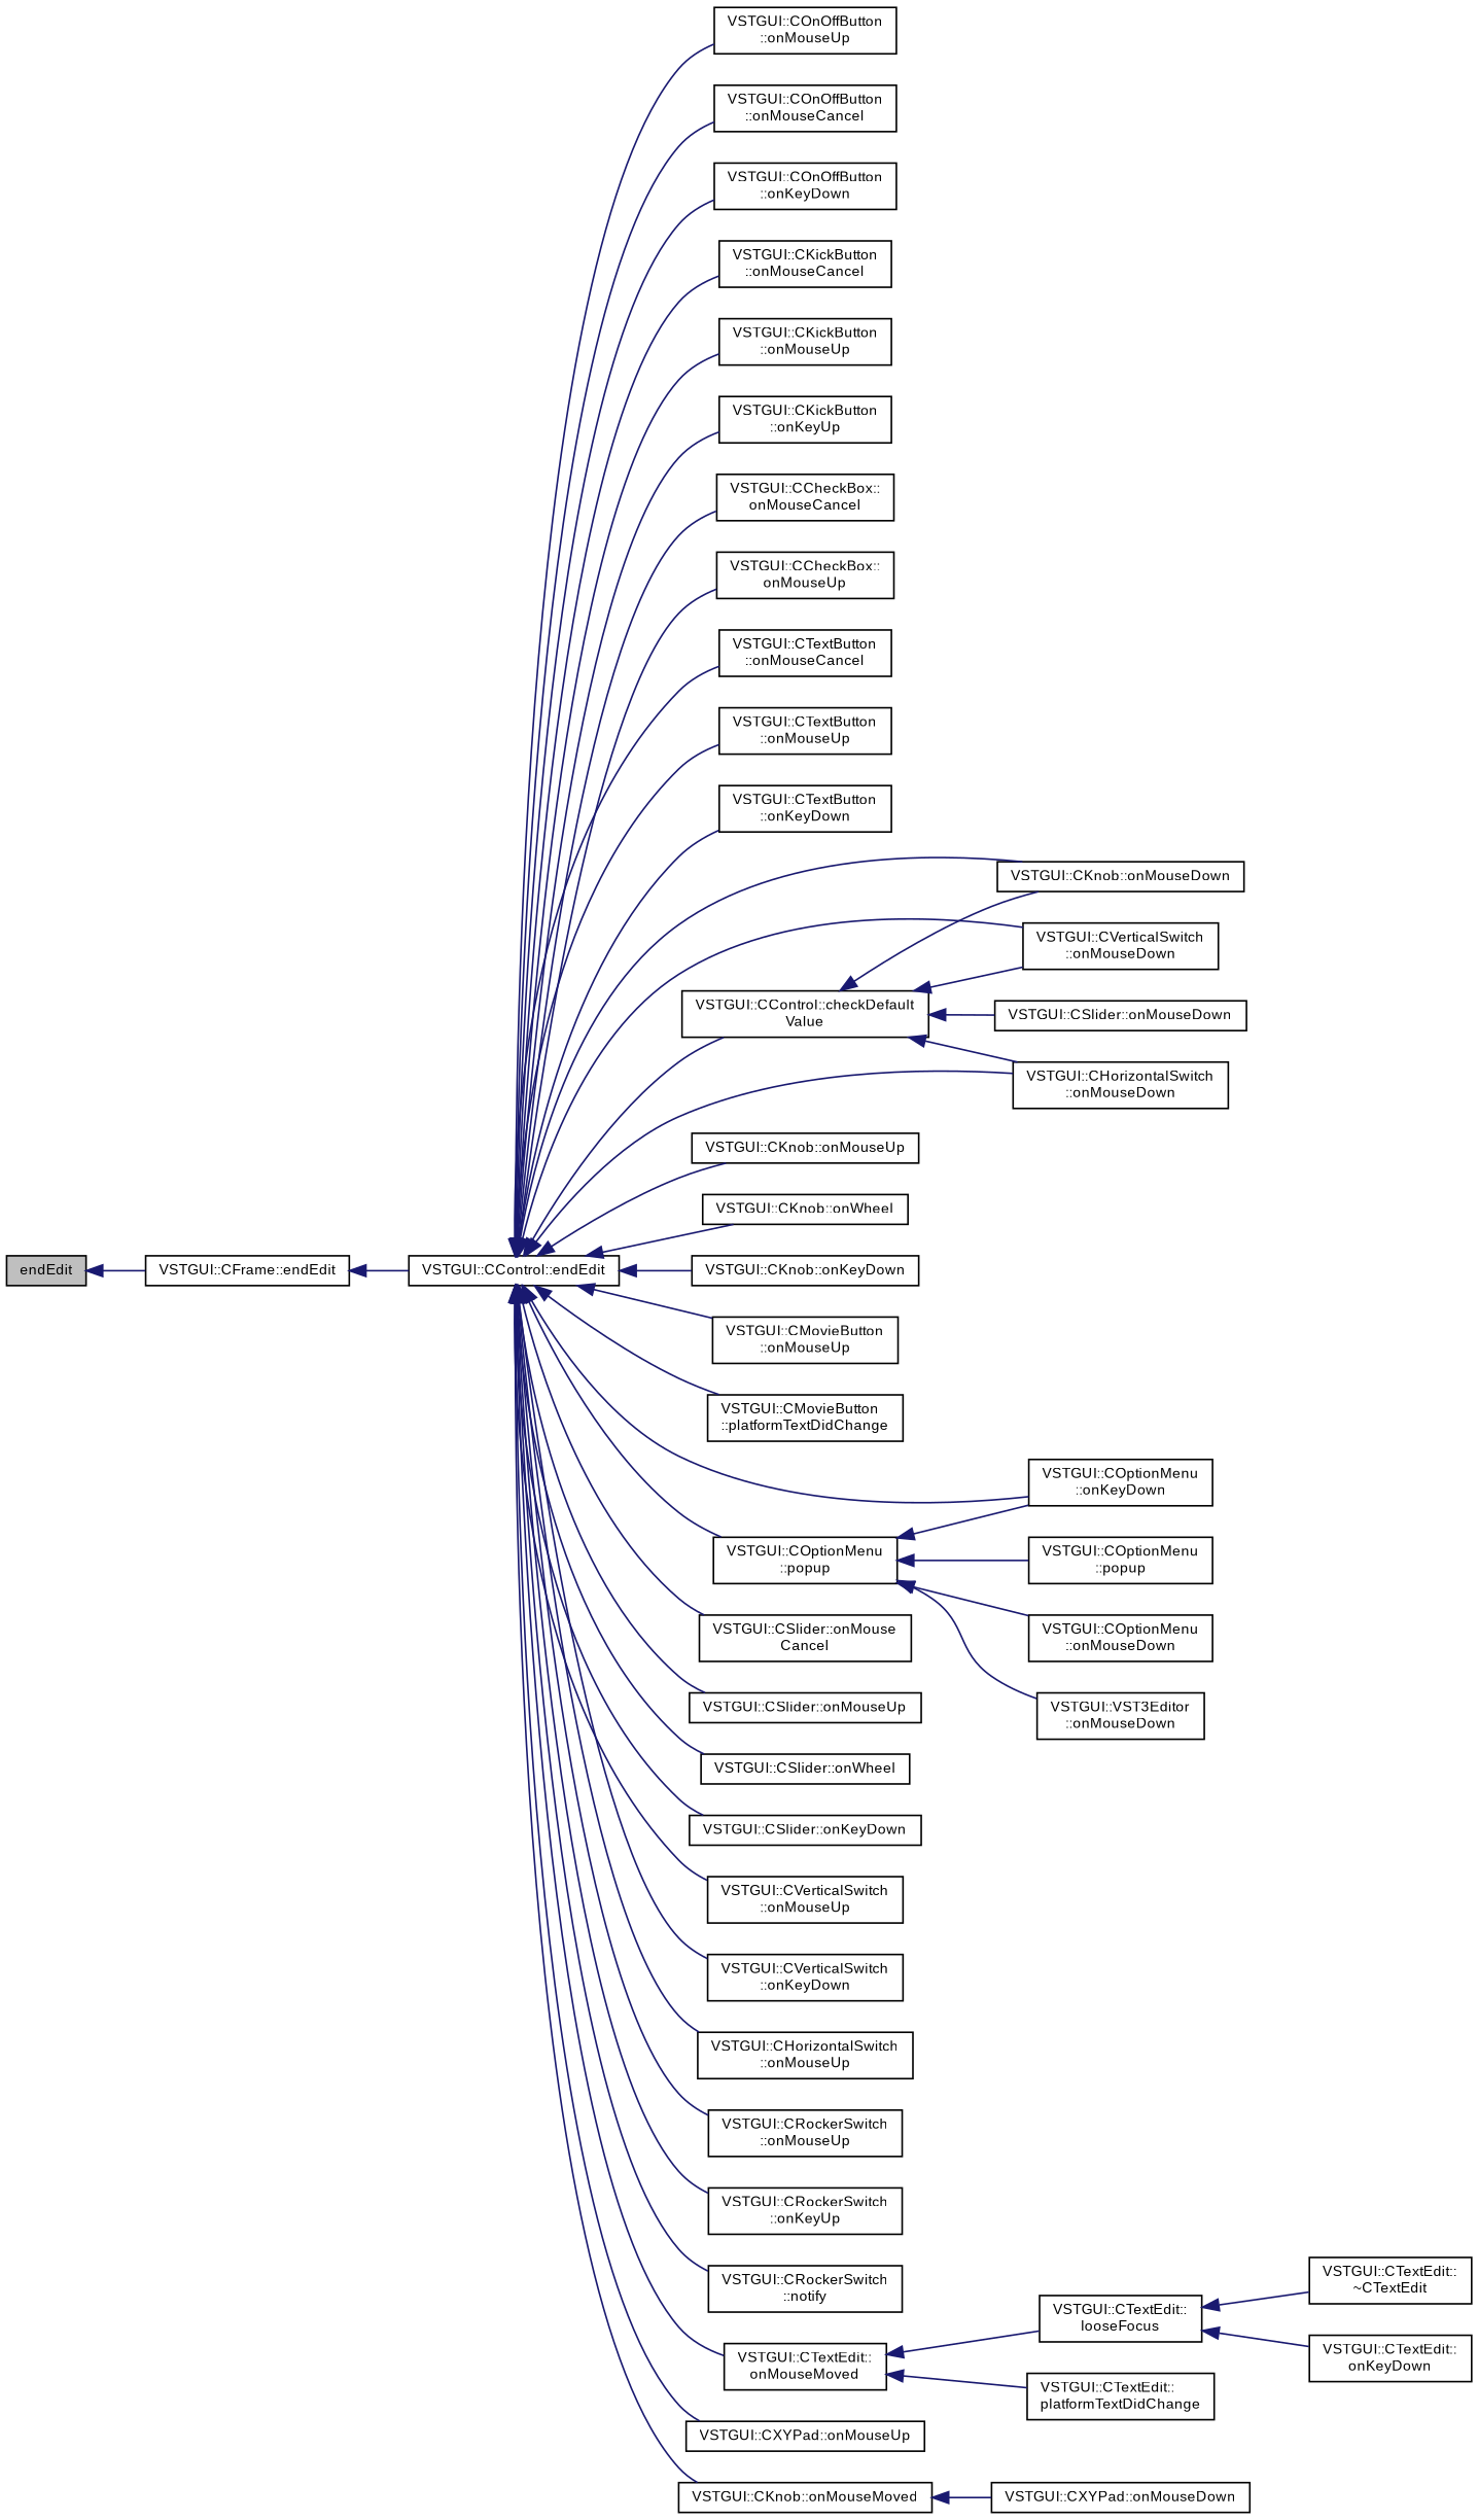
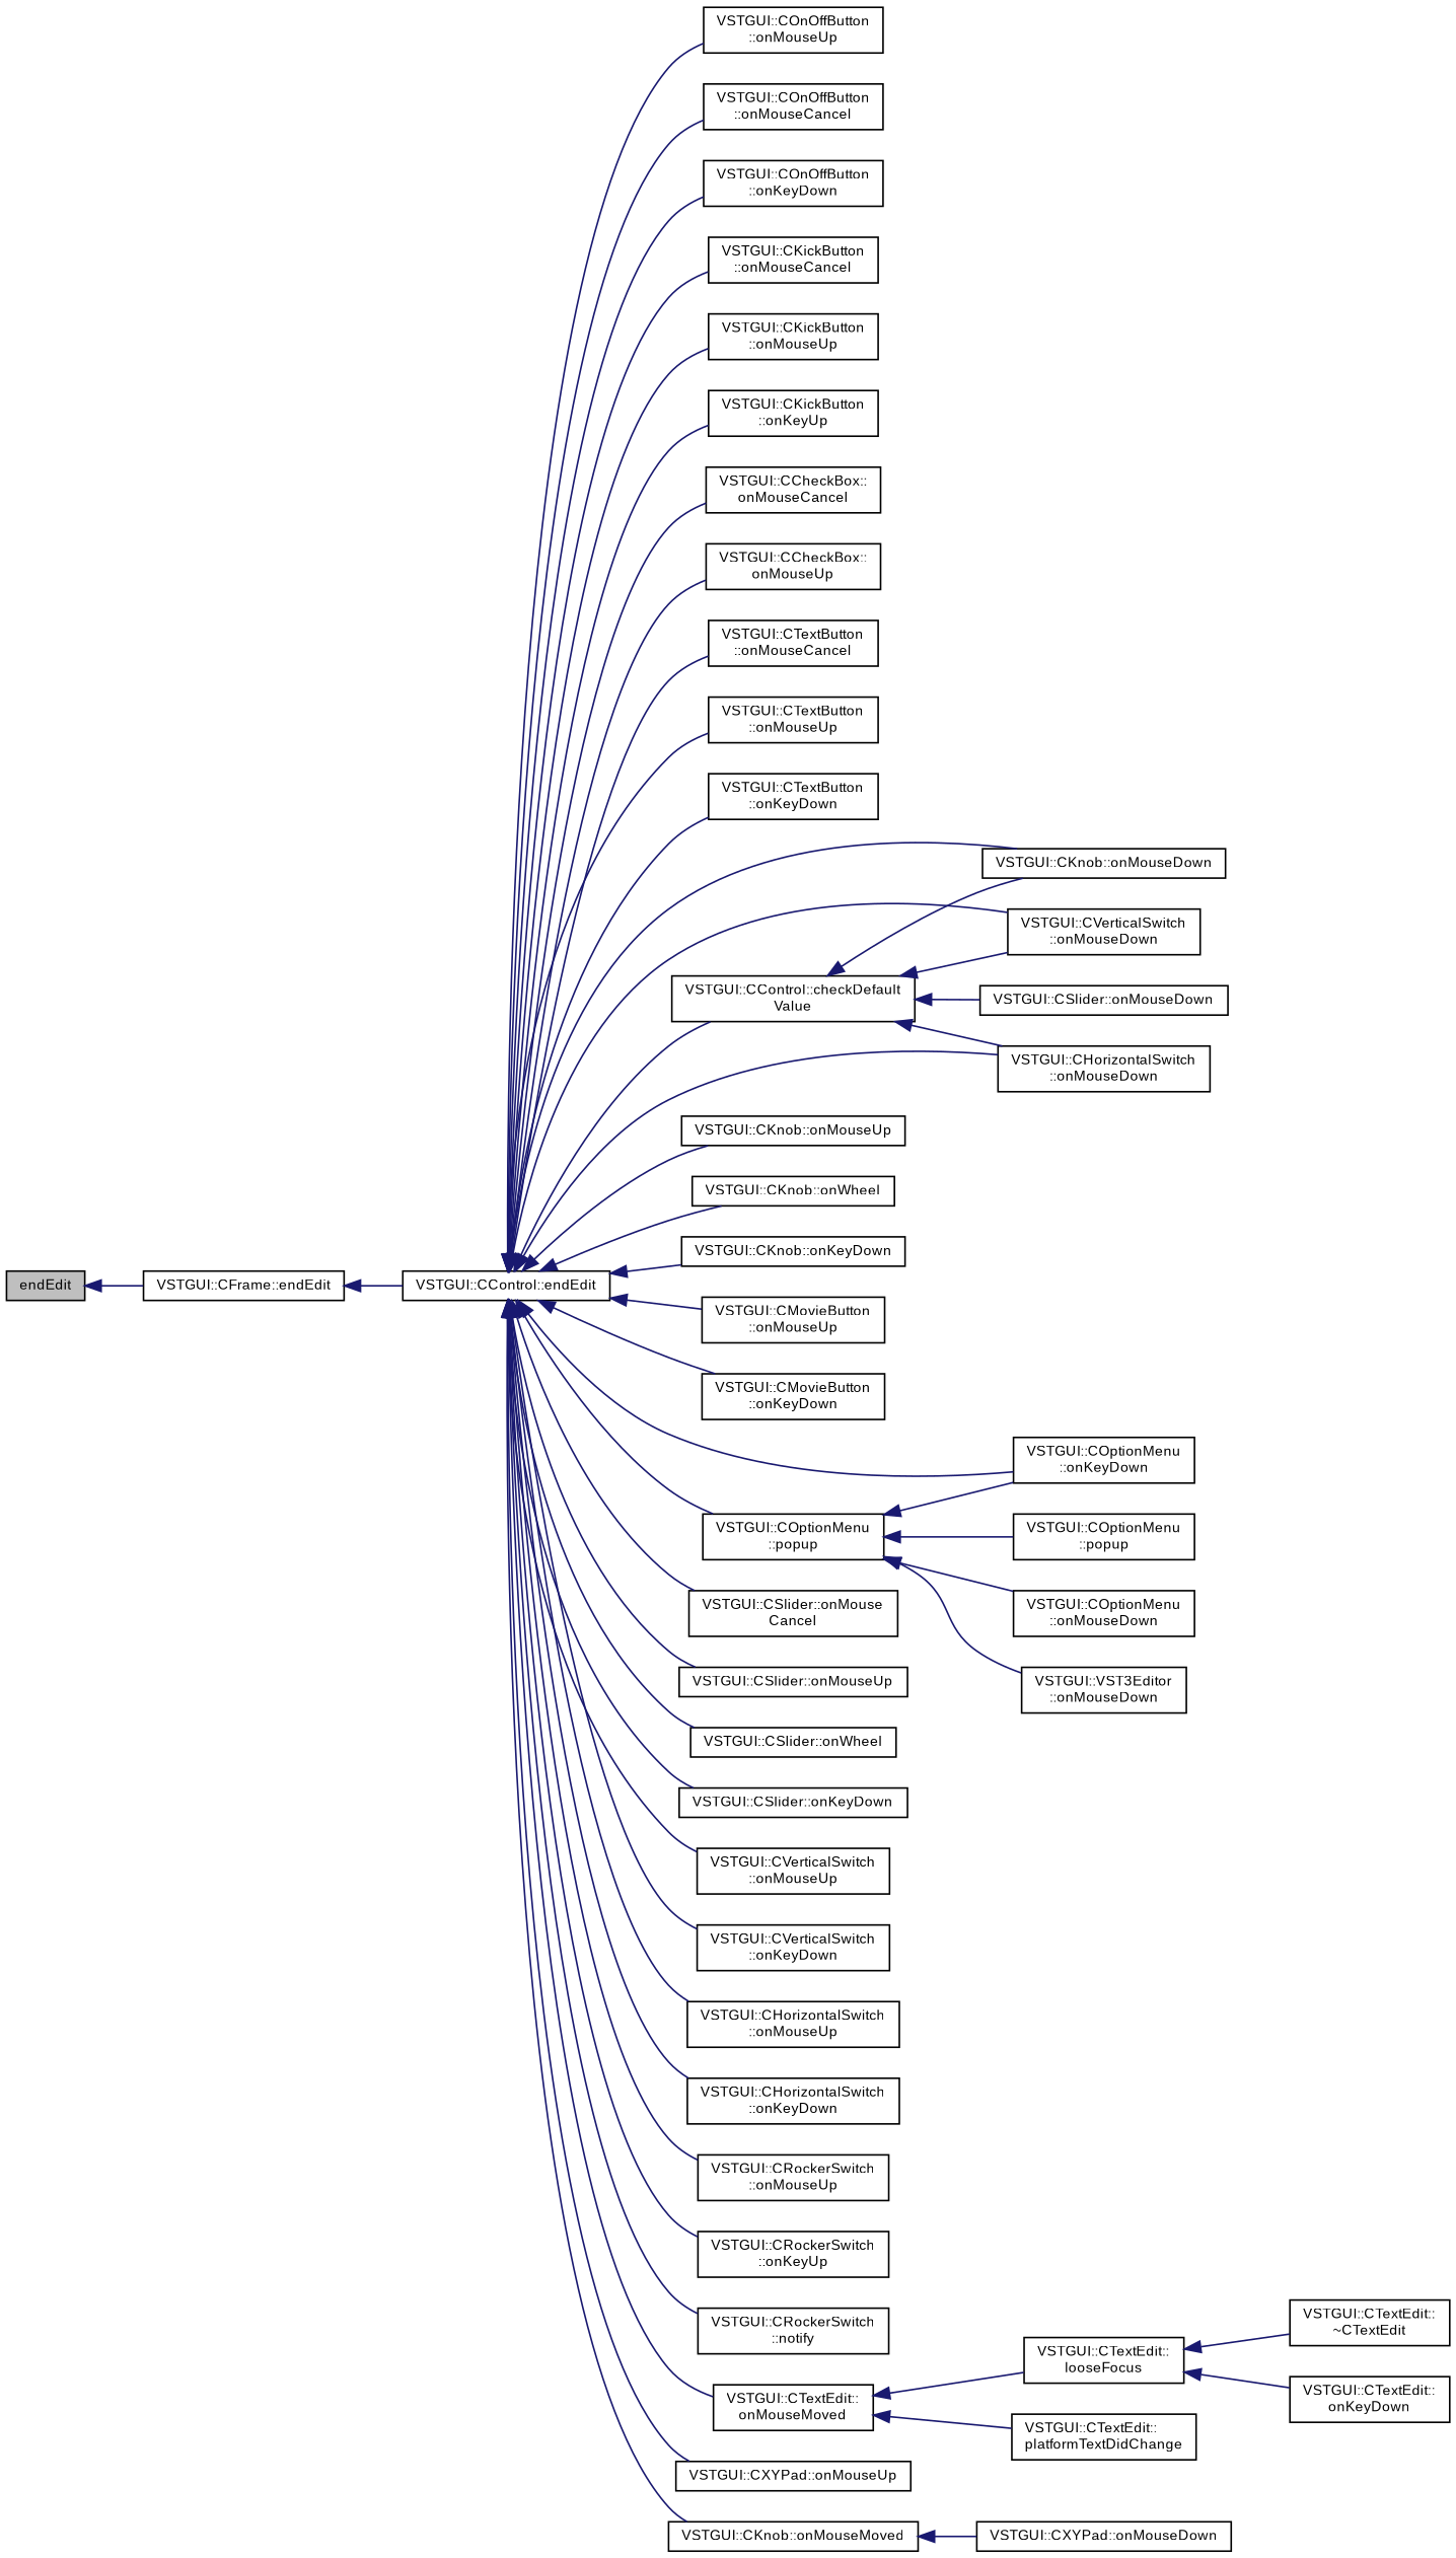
  digraph {
    rankdir=LR
    node [color=black fontname=Arial fontsize=9 shape=record]
    edge [color=midnightblue dir=back fontname=Arial fontsize=9 labelfontname=Arial labelfontsize=9 style=solid]
    n1 [fillcolor=grey75 fontcolor=black height=0.2 label=endEdit style=filled width=0.4]
    n2 [height=0.2 label="VSTGUI::CFrame::endEdit" width=0.4]
    n3 [height=0.2 label="VSTGUI::CControl::endEdit" width=0.4]
    n4 [height=0.2 label="VSTGUI::COnOffButton\l::onMouseUp" width=0.4]
    n5 [height=0.2 label="VSTGUI::COnOffButton\l::onMouseCancel" width=0.4]
    n6 [height=0.2 label="VSTGUI::COnOffButton\l::onKeyDown" width=0.4]
    n7 [height=0.2 label="VSTGUI::CKickButton\l::onMouseCancel" width=0.4]
    n8 [height=0.2 label="VSTGUI::CKickButton\l::onMouseUp" width=0.4]
    n9 [height=0.2 label="VSTGUI::CKickButton\l::onKeyUp" width=0.4]
    n10 [height=0.2 label="VSTGUI::CCheckBox::\lonMouseCancel" width=0.4]
    n11 [height=0.2 label="VSTGUI::CCheckBox::\lonMouseUp" width=0.4]
    n12 [height=0.2 label="VSTGUI::CTextButton\l::onMouseCancel" width=0.4]
    n13 [height=0.2 label="VSTGUI::CTextButton\l::onMouseUp" width=0.4]
    n14 [height=0.2 label="VSTGUI::CTextButton\l::onKeyDown" width=0.4]
    n15 [height=0.2 label="VSTGUI::CControl::checkDefault\lValue" width=0.4]
    n16 [height=0.2 label="VSTGUI::CKnob::onMouseDown" width=0.4]
    n17 [height=0.2 label="VSTGUI::CVerticalSwitch\l::onMouseDown" width=0.4]
    n18 [height=0.2 label="VSTGUI::CHorizontalSwitch\l::onMouseDown" width=0.4]
    n19 [height=0.2 label="VSTGUI::CKnob::onMouseUp" width=0.4]
    n20 [height=0.2 label="VSTGUI::CKnob::onWheel" width=0.4]
    n21 [height=0.2 label="VSTGUI::CKnob::onKeyDown" width=0.4]
    n22 [height=0.2 label="VSTGUI::CMovieButton\l::onMouseUp" width=0.4]
-   n23 [height=0.2 label="VSTGUI::CMovieButton\l::platformTextDidChange" width=0.4]
+   n23 [height=0.2 label="VSTGUI::CMovieButton\l::onKeyDown" width=0.4]
    n24 [height=0.2 label="VSTGUI::COptionMenu\l::onKeyDown" width=0.4]
    n25 [height=0.2 label="VSTGUI::COptionMenu\l::popup" width=0.4]
    n26 [height=0.2 label="VSTGUI::CSlider::onMouse\lCancel" width=0.4]
    n27 [height=0.2 label="VSTGUI::CSlider::onMouseUp" width=0.4]
    n28 [height=0.2 label="VSTGUI::CSlider::onWheel" width=0.4]
    n29 [height=0.2 label="VSTGUI::CSlider::onKeyDown" width=0.4]
    n30 [height=0.2 label="VSTGUI::CVerticalSwitch\l::onMouseUp" width=0.4]
    n31 [height=0.2 label="VSTGUI::CVerticalSwitch\l::onKeyDown" width=0.4]
    n32 [height=0.2 label="VSTGUI::CHorizontalSwitch\l::onMouseUp" width=0.4]
+   n33 [height=0.2 label="VSTGUI::CHorizontalSwitch\l::onKeyDown" width=0.4]
    n34 [height=0.2 label="VSTGUI::CRockerSwitch\l::onMouseUp" width=0.4]
    n35 [height=0.2 label="VSTGUI::CRockerSwitch\l::onKeyUp" width=0.4]
    n36 [height=0.2 label="VSTGUI::CRockerSwitch\l::notify" width=0.4]
    n37 [height=0.2 label="VSTGUI::CTextEdit::\lonMouseMoved" width=0.4]
    n38 [height=0.2 label="VSTGUI::CXYPad::onMouseUp" width=0.4]
    n39 [height=0.2 label="VSTGUI::CKnob::onMouseMoved" width=0.4]
    n40 [height=0.2 label="VSTGUI::CSlider::onMouseDown" width=0.4]
    n41 [height=0.2 label="VSTGUI::COptionMenu\l::popup" width=0.4]
    n42 [height=0.2 label="VSTGUI::COptionMenu\l::onMouseDown" width=0.4]
    n43 [height=0.2 label="VSTGUI::VST3Editor\l::onMouseDown" width=0.4]
    n44 [height=0.2 label="VSTGUI::CTextEdit::\lplatformTextDidChange" width=0.4]
    n45 [height=0.2 label="VSTGUI::CTextEdit::\llooseFocus" width=0.4]
    n46 [height=0.2 label="VSTGUI::CXYPad::onMouseDown" width=0.4]
    n47 [height=0.2 label="VSTGUI::CTextEdit::\l~CTextEdit" width=0.4]
    n48 [height=0.2 label="VSTGUI::CTextEdit::\lonKeyDown" width=0.4]
    n1 -> n2
    n2 -> n3
    n3 -> n4
    n3 -> n5
    n3 -> n6
    n3 -> n7
    n3 -> n8
    n3 -> n9
    n3 -> n10
    n3 -> n11
    n3 -> n12
    n3 -> n13
    n3 -> n14
    n3 -> n15
    n3 -> n16
    n3 -> n17
    n3 -> n18
    n3 -> n19
    n3 -> n20
    n3 -> n21
    n3 -> n22
    n3 -> n23
    n3 -> n24
    n3 -> n25
    n3 -> n26
    n3 -> n27
    n3 -> n28
    n3 -> n29
    n3 -> n30
    n3 -> n31
    n3 -> n32
+   n3 -> n33
    n3 -> n34
    n3 -> n35
    n3 -> n36
    n3 -> n37
    n3 -> n38
    n3 -> n39
    n15 -> n16
    n15 -> n17
    n15 -> n18
    n15 -> n40
    n25 -> n24
    n25 -> n41
    n25 -> n42
    n25 -> n43
    n37 -> n44
    n37 -> n45
    n39 -> n46
    n45 -> n47
    n45 -> n48
  }
